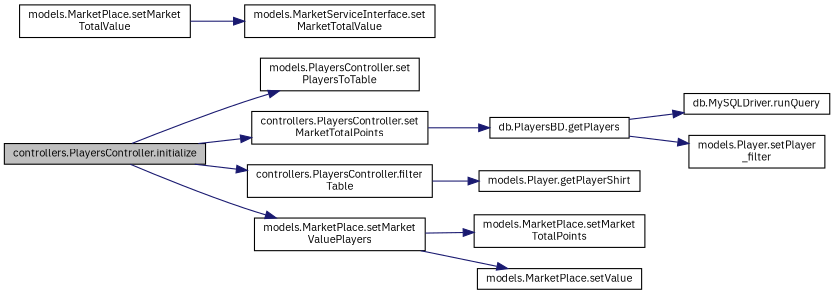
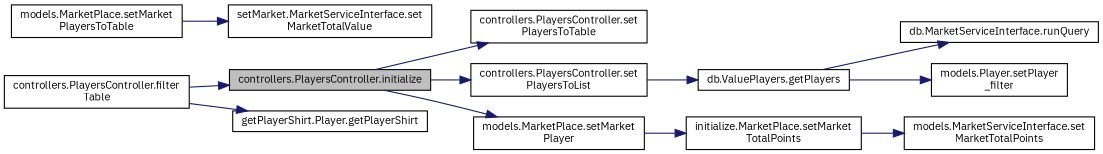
  digraph {
    fontname="IBM Plex Sans"
    rankdir=LR
    node [color=black fontname="IBM Plex Sans" fontsize=10 shape=record]
    edge [color=midnightblue fontname="IBM Plex Sans" fontsize=10 labelfontname=FreeSans labelfontsize=10 style=solid]
    n1 [fillcolor=grey75 fontcolor=black height=0.2 label="controllers.PlayersController.initialize" style=filled width=0.4]
-   n2 [height=0.2 label="models.PlayersController.set\lPlayersToTable" width=0.4]
-   n3 [height=0.2 label="controllers.PlayersController.set\lMarketTotalPoints" width=0.4]
+   n2 [height=0.2 label="controllers.PlayersController.set\lPlayersToTable" width=0.4]
+   n3 [height=0.2 label="controllers.PlayersController.set\lPlayersToList" width=0.4]
    n4 [height=0.2 label="controllers.PlayersController.filter\lTable" width=0.4]
-   n5 [height=0.2 label="models.MarketPlace.setMarket\lValuePlayers" width=0.4]
-   n6 [height=0.2 label="db.PlayersBD.getPlayers" width=0.4]
-   n7 [height=0.2 label="models.Player.getPlayerShirt" width=0.4]
-   n8 [height=0.2 label="models.MarketPlace.setMarket\lTotalPoints" width=0.4]
-   n9 [height=0.2 label="models.MarketPlace.setValue" width=0.4]
-   n10 [height=0.2 label="db.MySQLDriver.runQuery" width=0.4]
+   n5 [height=0.2 label="models.MarketPlace.setMarket\lPlayer" width=0.4]
+   n6 [height=0.2 label="db.ValuePlayers.getPlayers" width=0.4]
+   n7 [height=0.2 label="getPlayerShirt.Player.getPlayerShirt" width=0.4]
+   n8 [height=0.2 label="initialize.MarketPlace.setMarket\lTotalPoints" width=0.4]
+   n10 [height=0.2 label="db.MarketServiceInterface.runQuery" width=0.4]
    n11 [height=0.2 label="models.Player.setPlayer\l_filter" width=0.4]
-   n13 [height=0.2 label="models.MarketPlace.setMarket\lTotalValue" width=0.4]
-   n14 [height=0.2 label="models.MarketServiceInterface.set\lMarketTotalValue" width=0.4]
+   n12 [height=0.2 label="models.MarketServiceInterface.set\lMarketTotalPoints" width=0.4]
+   n13 [height=0.2 label="models.MarketPlace.setMarket\lPlayersToTable" width=0.4]
+   n14 [height=0.2 label="setMarket.MarketServiceInterface.set\lMarketTotalValue" width=0.4]
    n1 -> n2
    n1 -> n3
-   n1 -> n4
+   n4 -> n1
    n1 -> n5
    n3 -> n6
    n4 -> n7
    n5 -> n8
-   n5 -> n9
    n6 -> n10
    n6 -> n11
+   n8 -> n12
    n13 -> n14
  }
